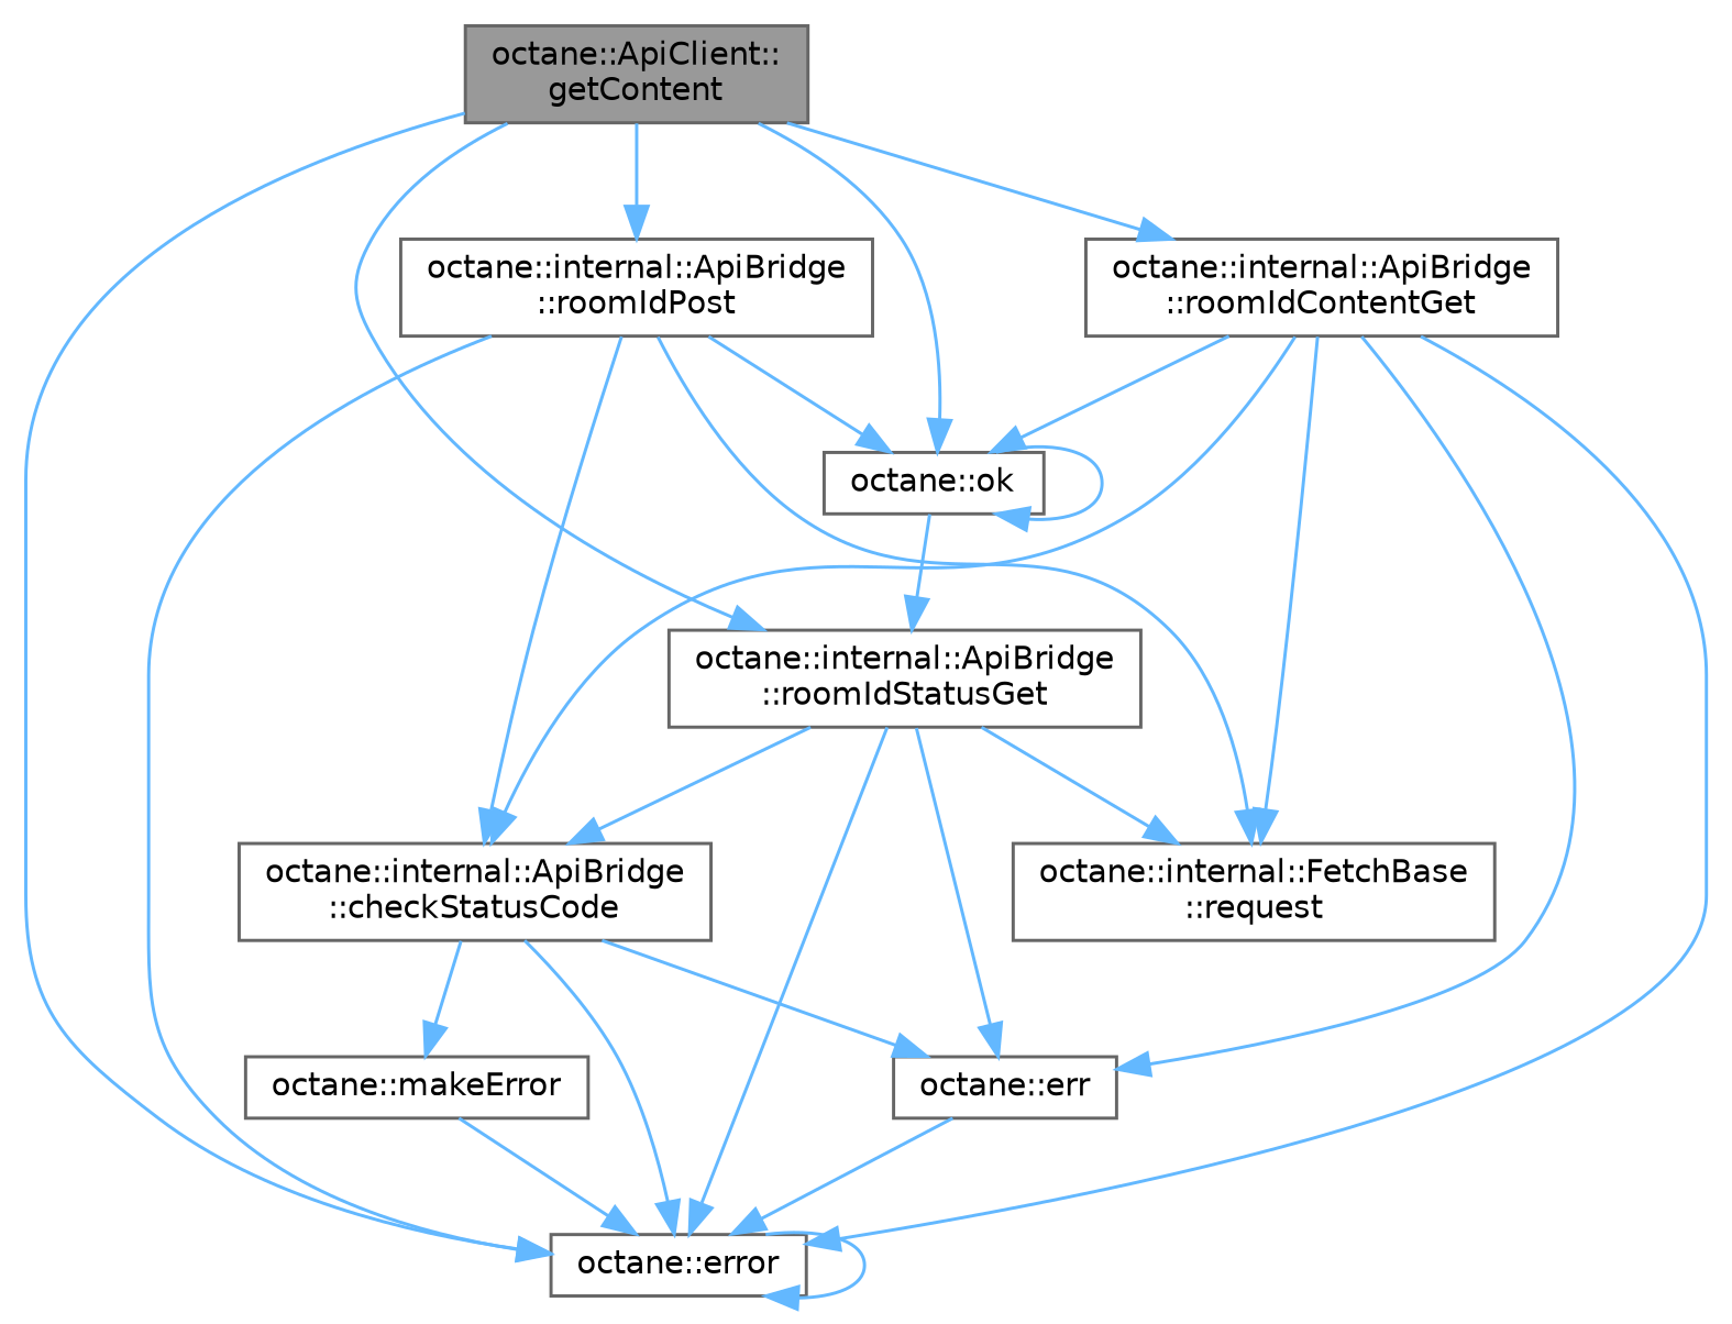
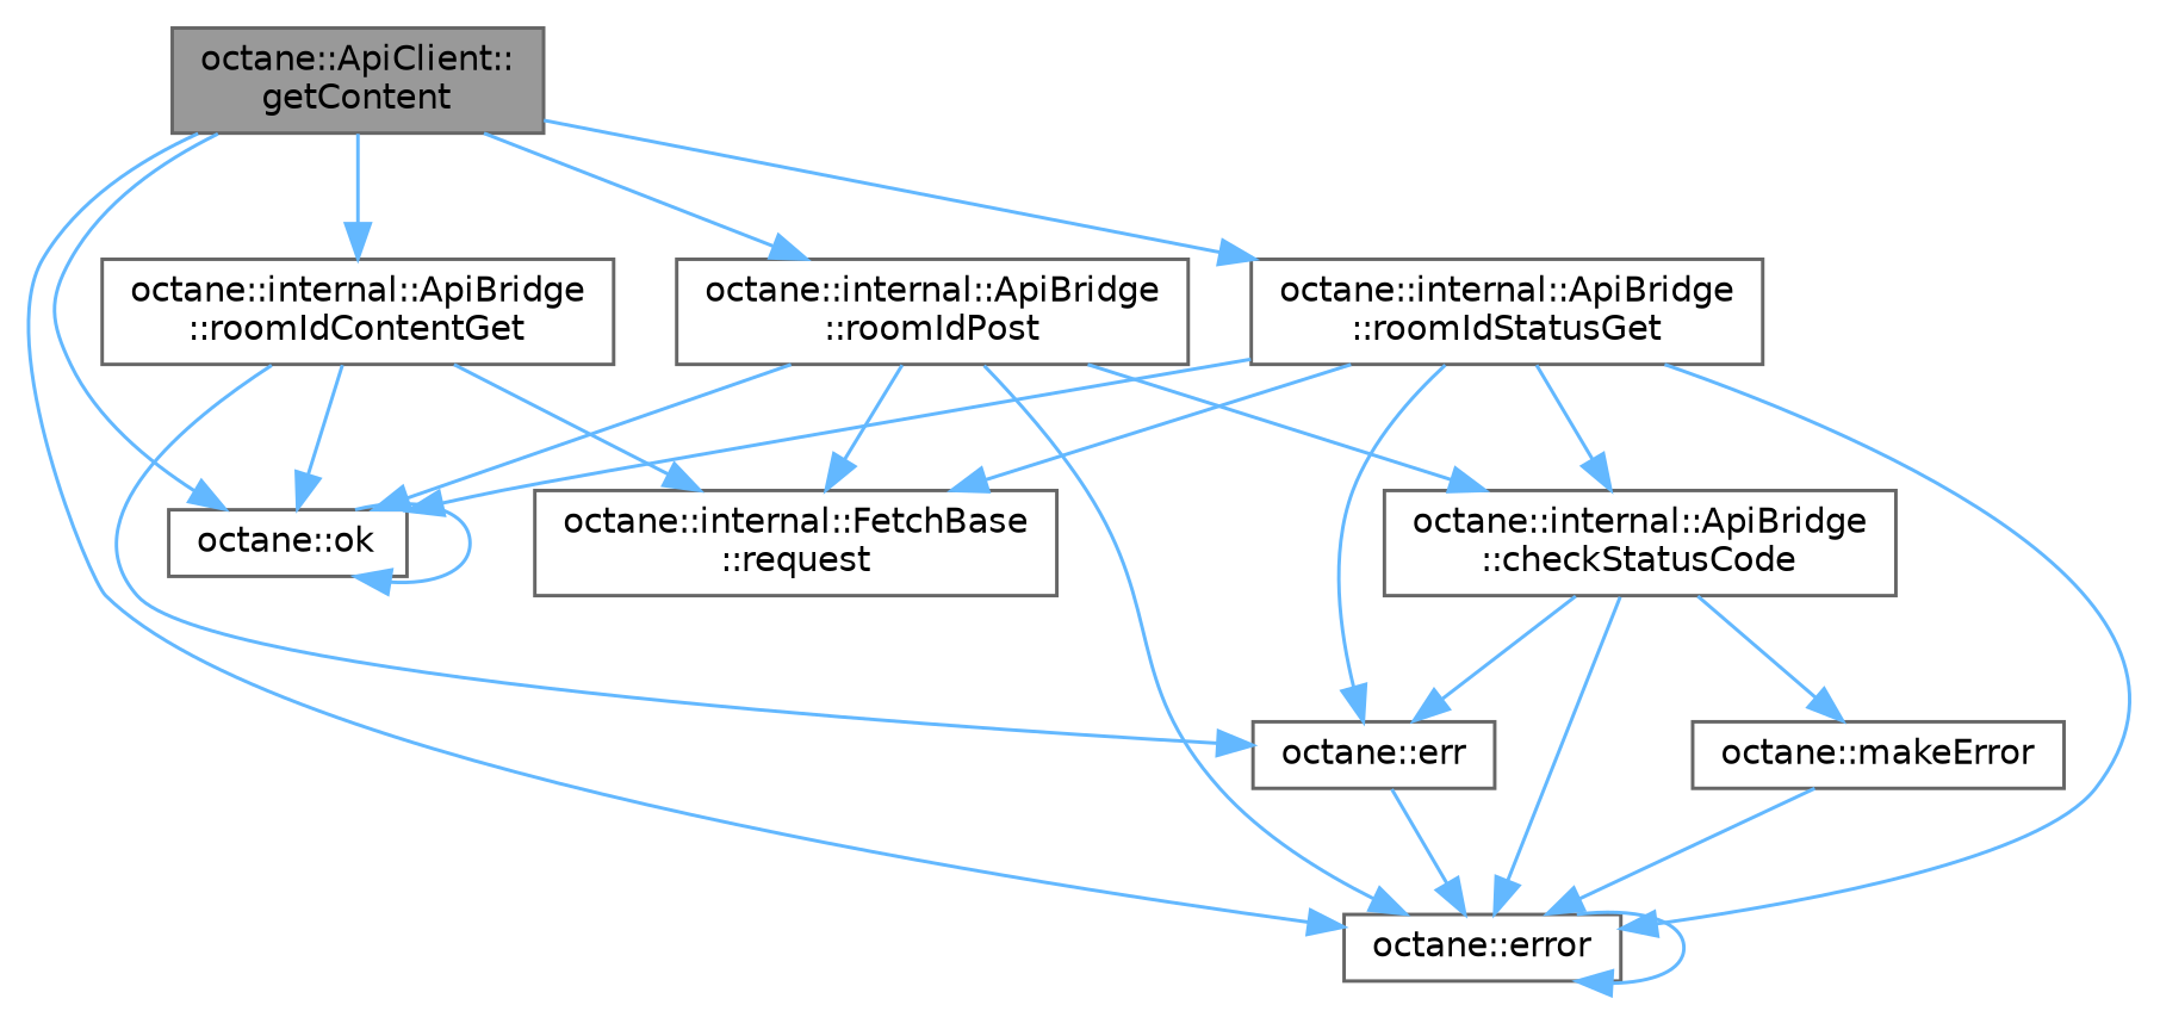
  digraph {
    rankdir=TB
    node [color=grey40 fillcolor=white fontname=Helvetica fontsize=10 shape=box style=filled]
    edge [color=steelblue1 fontname=Helvetica fontsize=10 labelfontname=Helvetica labelfontsize=10 style=solid]
    n1 [color=gray40 fillcolor=grey60 fontcolor=black height=0.2 label="octane::ApiClient::\lgetContent" width=0.4]
    n2 [height=0.2 label="octane::error" width=0.4]
    n3 [height=0.2 label="octane::ok" width=0.4]
    n4 [height=0.2 label="octane::internal::ApiBridge\l::roomIdContentGet" width=0.4]
    n5 [height=0.2 label="octane::internal::ApiBridge\l::roomIdPost" width=0.4]
    n6 [height=0.2 label="octane::internal::ApiBridge\l::roomIdStatusGet" width=0.4]
    n7 [height=0.2 label="octane::internal::ApiBridge\l::checkStatusCode" width=0.4]
    n8 [height=0.2 label="octane::err" width=0.4]
    n9 [height=0.2 label="octane::internal::FetchBase\l::request" width=0.4]
    n10 [height=0.2 label="octane::makeError" width=0.4]
    n1 -> n2
    n1 -> n3
    n1 -> n4
    n1 -> n5
    n1 -> n6
    n2 -> n2
    n3 -> n3
-   n4 -> n2
    n4 -> n3
-   n4 -> n7
    n4 -> n8
    n4 -> n9
    n5 -> n2
    n5 -> n3
    n5 -> n7
    n5 -> n9
    n6 -> n2
-   n3 -> n6
+   n6 -> n3
    n6 -> n7
    n6 -> n8
    n6 -> n9
    n7 -> n2
    n7 -> n8
    n7 -> n10
    n8 -> n2
    n10 -> n2
  }
